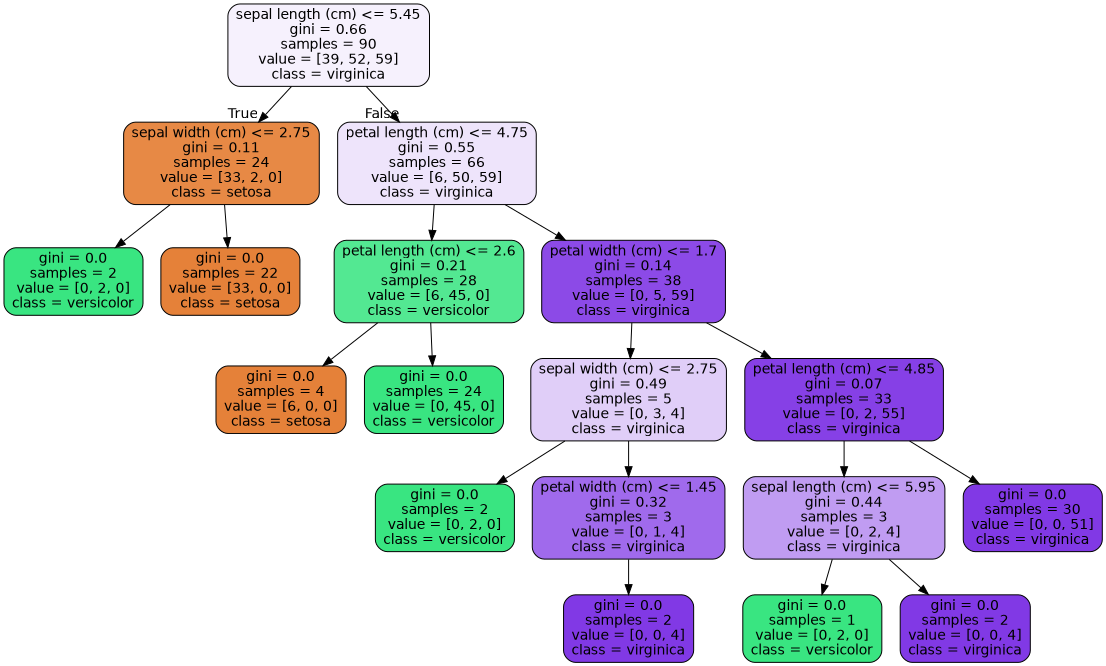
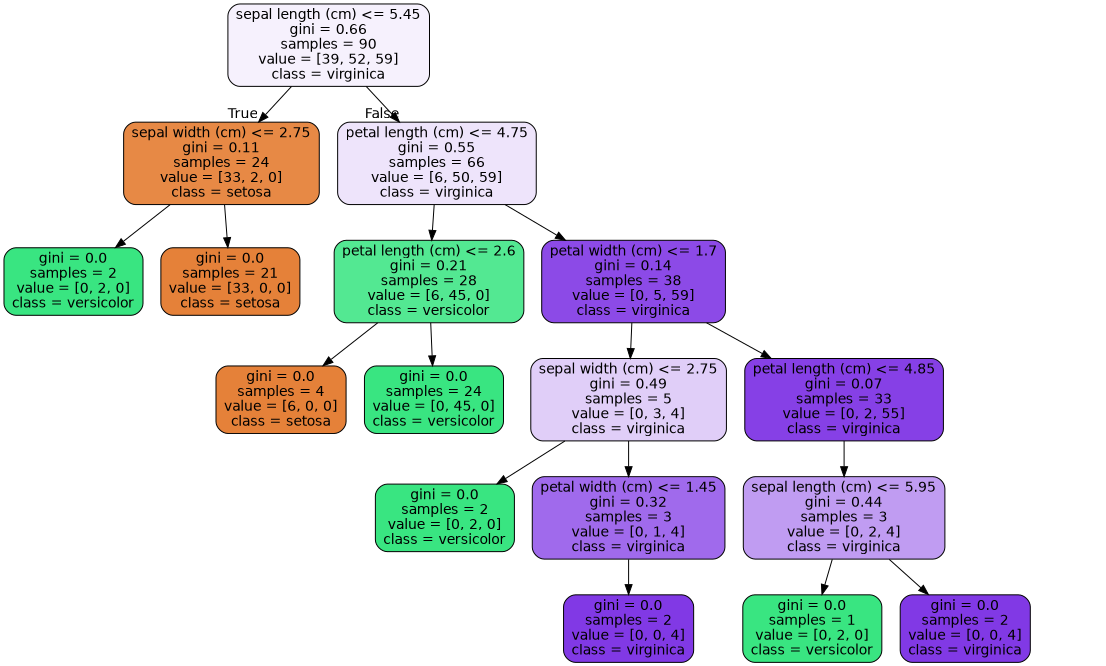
  digraph {
    node [color=black fillcolor="#39e581" fontname=helvetica shape=box style="filled, rounded"]
    edge [fontname=helvetica]
    n1 [fillcolor="#f6f1fd" label="sepal length (cm) <= 5.45\ngini = 0.66\nsamples = 90\nvalue = [39, 52, 59]\nclass = virginica"]
    n2 [fillcolor="#e78945" label="sepal width (cm) <= 2.75\ngini = 0.11\nsamples = 24\nvalue = [33, 2, 0]\nclass = setosa"]
    n3 [fillcolor="#eee4fb" label="petal length (cm) <= 4.75\ngini = 0.55\nsamples = 66\nvalue = [6, 50, 59]\nclass = virginica"]
    n4 [label="gini = 0.0\nsamples = 2\nvalue = [0, 2, 0]\nclass = versicolor"]
-   n5 [fillcolor="#e58139" label="gini = 0.0\nsamples = 22\nvalue = [33, 0, 0]\nclass = setosa"]
+   n5 [fillcolor="#e58139" label="gini = 0.0\nsamples = 21\nvalue = [33, 0, 0]\nclass = setosa"]
    n6 [fillcolor="#53e892" label="petal length (cm) <= 2.6\ngini = 0.21\nsamples = 28\nvalue = [6, 45, 0]\nclass = versicolor"]
    n7 [fillcolor="#8c4ae7" label="petal width (cm) <= 1.7\ngini = 0.14\nsamples = 38\nvalue = [0, 5, 59]\nclass = virginica"]
    n8 [fillcolor="#e58139" label="gini = 0.0\nsamples = 4\nvalue = [6, 0, 0]\nclass = setosa"]
    n9 [label="gini = 0.0\nsamples = 24\nvalue = [0, 45, 0]\nclass = versicolor"]
    n10 [fillcolor="#e0cef8" label="sepal width (cm) <= 2.75\ngini = 0.49\nsamples = 5\nvalue = [0, 3, 4]\nclass = virginica"]
    n11 [fillcolor="#8640e6" label="petal length (cm) <= 4.85\ngini = 0.07\nsamples = 33\nvalue = [0, 2, 55]\nclass = virginica"]
    n12 [label="gini = 0.0\nsamples = 2\nvalue = [0, 2, 0]\nclass = versicolor"]
    n13 [fillcolor="#a06aec" label="petal width (cm) <= 1.45\ngini = 0.32\nsamples = 3\nvalue = [0, 1, 4]\nclass = virginica"]
    n14 [fillcolor="#c09cf2" label="sepal length (cm) <= 5.95\ngini = 0.44\nsamples = 3\nvalue = [0, 2, 4]\nclass = virginica"]
-   n15 [fillcolor="#8139e5" label="gini = 0.0\nsamples = 30\nvalue = [0, 0, 51]\nclass = virginica"]
    n16 [fillcolor="#8139e5" label="gini = 0.0\nsamples = 2\nvalue = [0, 0, 4]\nclass = virginica"]
    n17 [label="gini = 0.0\nsamples = 1\nvalue = [0, 2, 0]\nclass = versicolor"]
    n18 [fillcolor="#8139e5" label="gini = 0.0\nsamples = 2\nvalue = [0, 0, 4]\nclass = virginica"]
    n1 -> n2 [headlabel=True labelangle=45 labeldistance=2.5]
    n1 -> n3 [headlabel=False labelangle=-45 labeldistance=2.5]
    n2 -> n4
    n2 -> n5
    n3 -> n6
    n3 -> n7
    n6 -> n8
    n6 -> n9
    n7 -> n10
    n7 -> n11
    n10 -> n12
    n10 -> n13
    n11 -> n14
-   n11 -> n15
    n13 -> n16
    n14 -> n17
    n14 -> n18
  }
